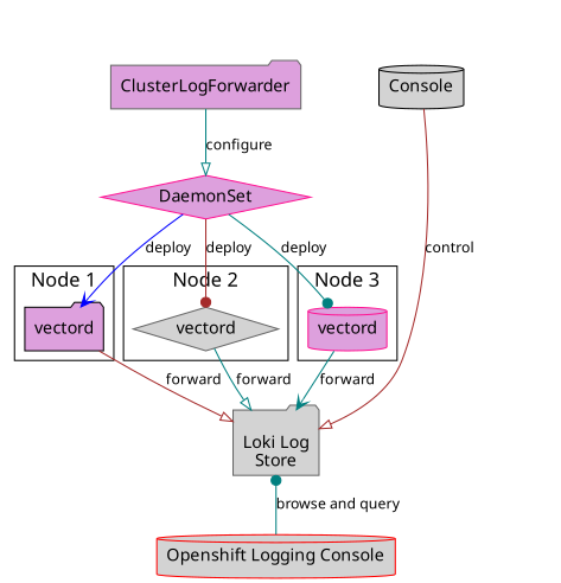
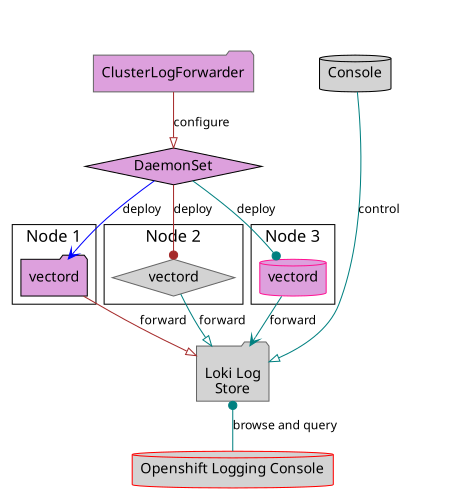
  digraph {
    fontname="Noto Sans"
    fontsize=16
    rankdir=TD
    node [color=gray40 fillcolor=lightgrey fontname="Noto Sans" fontsize=14 shape=cylinder style=filled]
    edge [arrowhead=onormal color=teal fontname="Noto Sans" fontsize=12]
    n1 [color=red label="Openshift Logging Console"]
    n2 [fillcolor=plum label=ClusterLogForwarder shape=folder]
    n3 [color=black label=Console]
    n4 [color=black fillcolor=plum label=vectord shape=folder]
    n5 [label=vectord shape=diamond]
    n6 [color=deeppink fillcolor=plum label=vectord]
    n7 [label="\nLoki Log\nStore" shape=folder]
-   n8 [color=deeppink fillcolor=plum label=DaemonSet shape=diamond]
+   n8 [color=black fillcolor=plum label=DaemonSet shape=diamond]
    subgraph sub_1 {
      rank=max
      n1
    }
    subgraph sub_2 {
      cluster=true
      pencolor=none
      rank=min
      subgraph sub_3 {
        cluster=true
        label="Cluster Logging Operator"
        pencolor=black
        rank=min
        n2
      }
      subgraph sub_4 {
        cluster=true
        label="LokiStack Operator"
        pencolor=black
        rank=min
        n3
      }
    }
    subgraph cluster_5 {
      label="Node 1"
      n4
    }
    subgraph cluster_6 {
      label="Node 2"
      n5
    }
    subgraph cluster_7 {
      label="Node 3"
      n6
    }
    n1 -> n7 [arrowhead=dot label="browse and query"]
-   n2 -> n8 [label=configure]
-   n3 -> n7 [color=brown label=control]
+   n2 -> n8 [color=brown label=configure]
+   n3 -> n7 [label=control]
    n4 -> n7 [color=brown label=forward]
    n5 -> n7 [label=forward]
    n6 -> n7 [arrowhead=vee label=forward]
    n8 -> n4 [arrowhead=vee color=blue label=deploy]
    n8 -> n5 [arrowhead=dot color=brown label=deploy]
    n8 -> n6 [arrowhead=dot label=deploy]
  }
